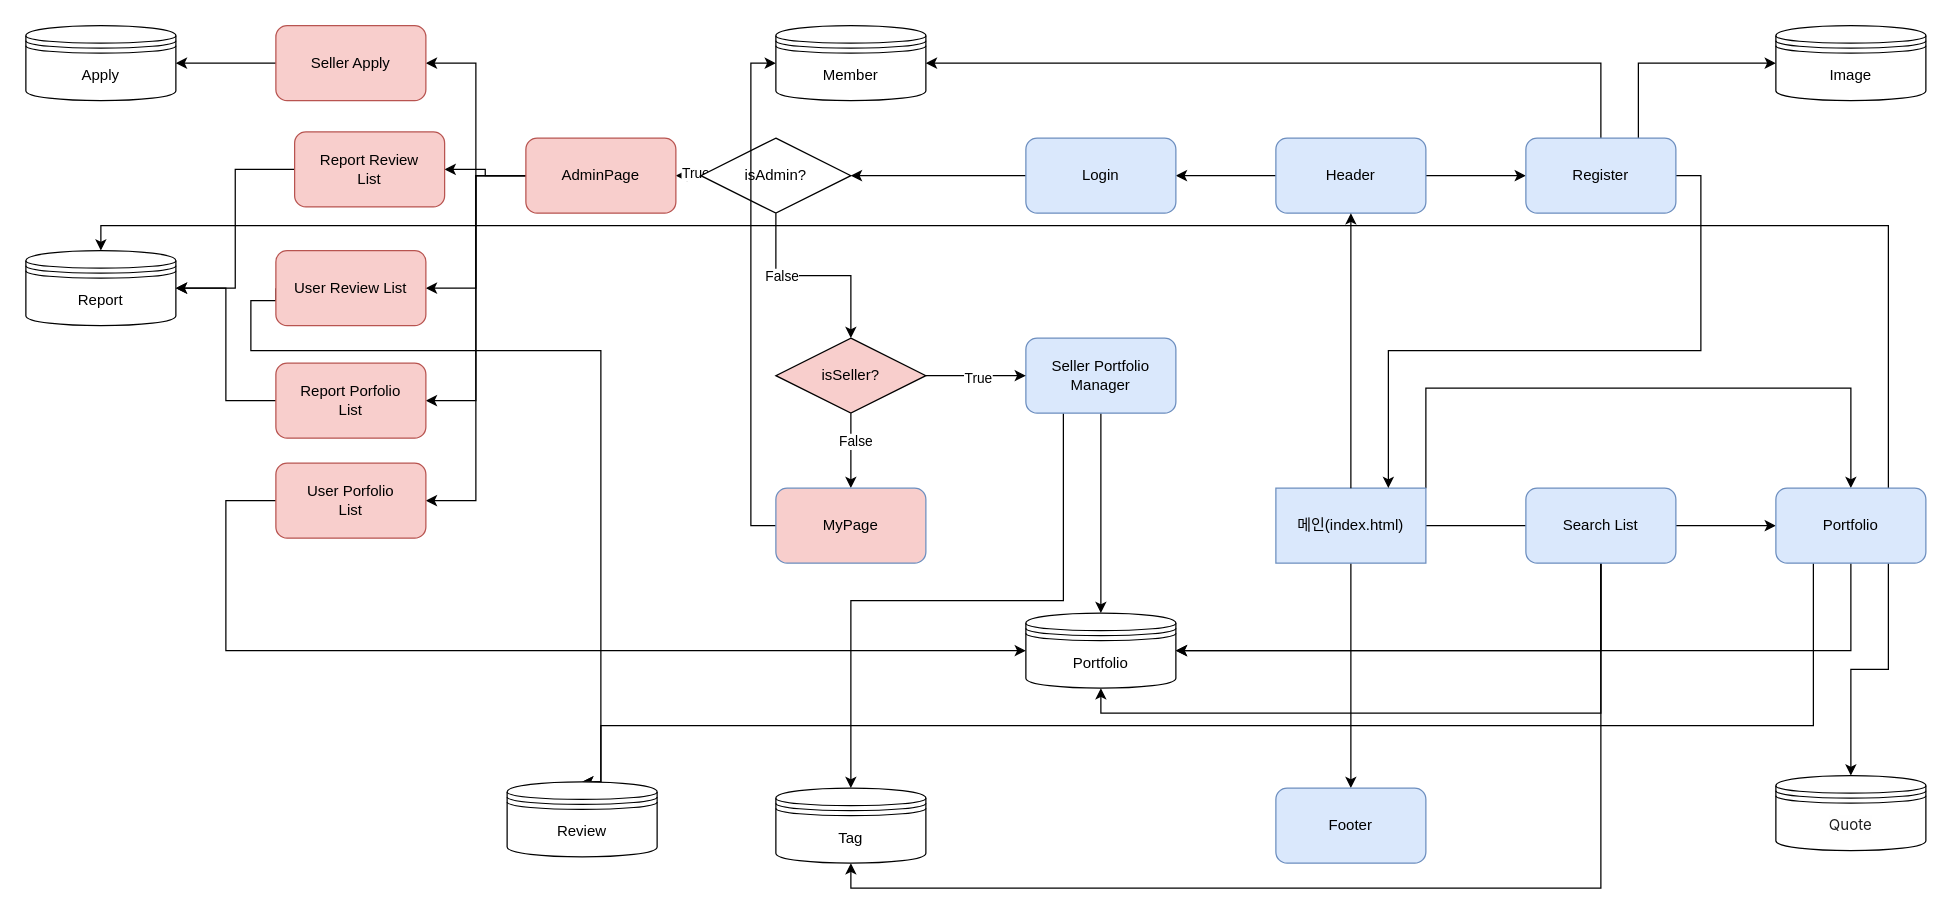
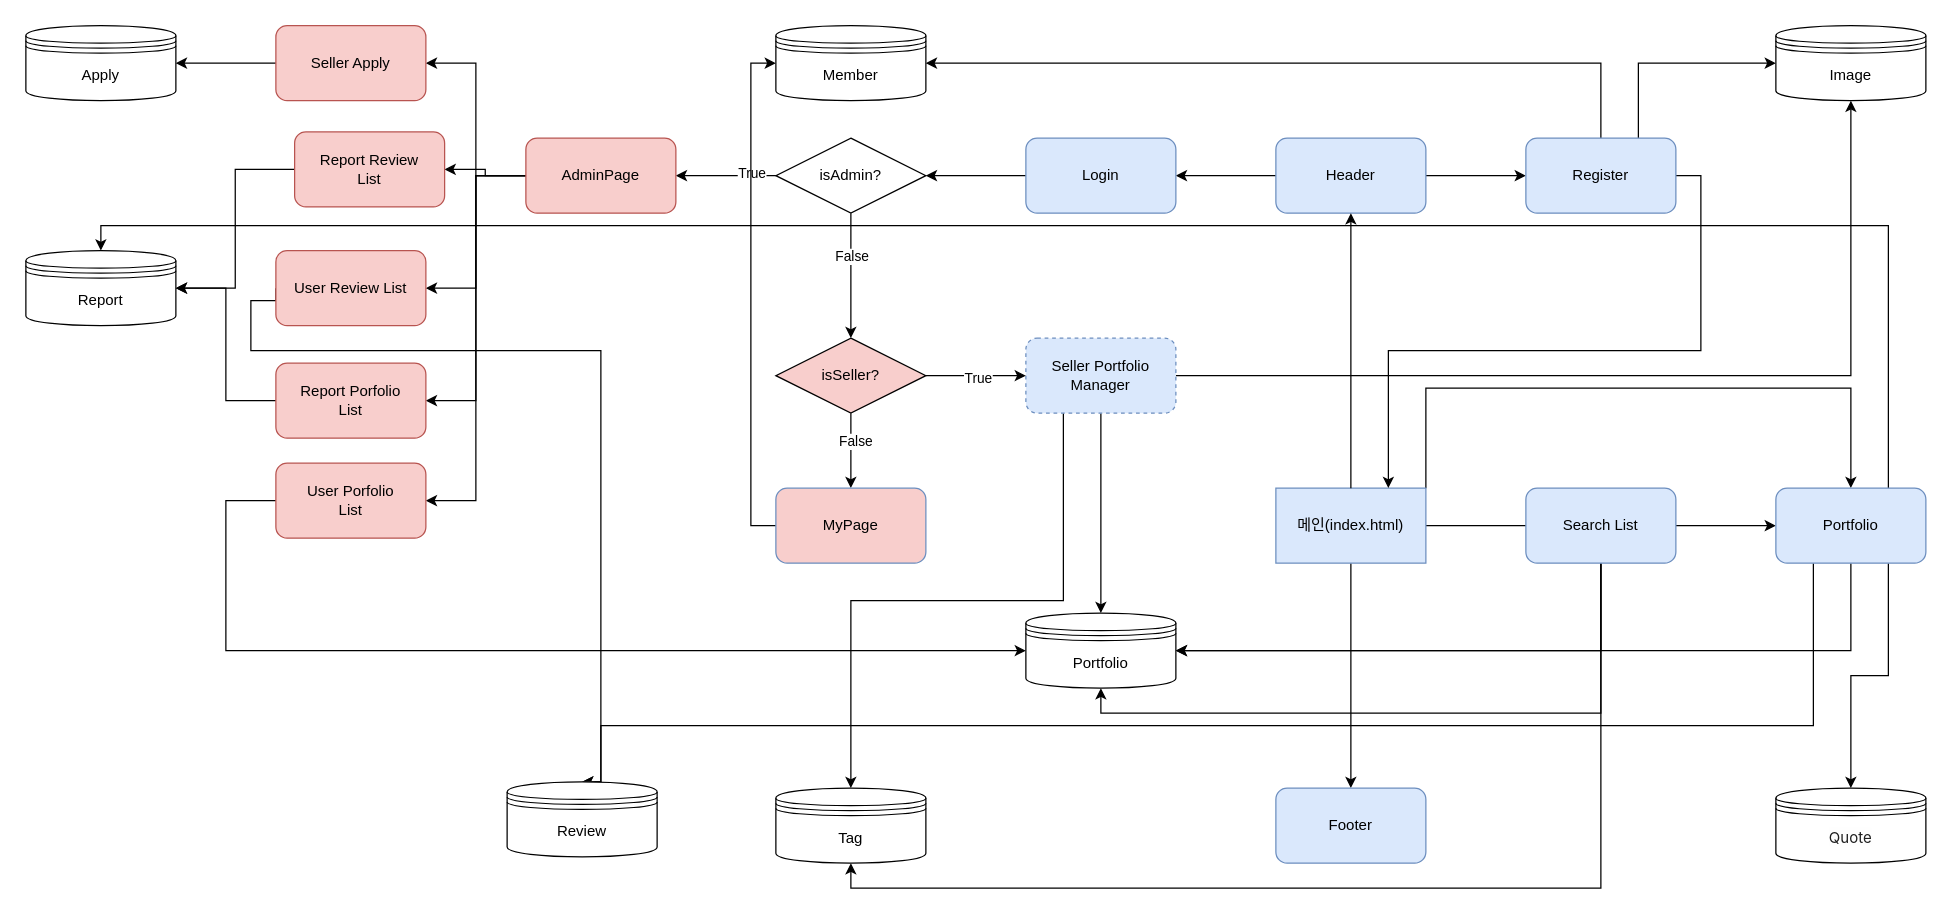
  <mxCell id="0" />
  <mxCell id="1" parent="0" />
  <mxCell id="2" style="edgeStyle=orthogonalEdgeStyle;rounded=0;orthogonalLoop=1;jettySize=auto;html=1;exitX=0.5;exitY=1;exitDx=0;exitDy=0;" edge="1" parent="1" source="5" target="9"><mxGeometry relative="1" as="geometry" /></mxCell>
  <mxCell id="3" style="edgeStyle=orthogonalEdgeStyle;rounded=0;orthogonalLoop=1;jettySize=auto;html=1;exitX=1;exitY=0.5;exitDx=0;exitDy=0;entryX=0;entryY=0.5;entryDx=0;entryDy=0;endArrow=none;" edge="1" parent="1" source="5" target="21"><mxGeometry relative="1" as="geometry" /></mxCell>
  <mxCell id="4" style="edgeStyle=orthogonalEdgeStyle;rounded=0;orthogonalLoop=1;jettySize=auto;html=1;exitX=1;exitY=0;exitDx=0;exitDy=0;entryX=0.5;entryY=0;entryDx=0;entryDy=0;" edge="1" parent="1" source="5" target="26"><mxGeometry relative="1" as="geometry"><Array as="points"><mxPoint x="1140" y="310" /><mxPoint x="1480" y="310" /></Array></mxGeometry></mxCell>
  <mxCell id="5" value="메인(index.html)" style="rounded=0;whiteSpace=wrap;html=1;fillColor=#dae8fc;strokeColor=#6c8ebf;" vertex="1" parent="1"><mxGeometry x="1020" y="390" width="120" height="60" as="geometry" /></mxCell>
  <mxCell id="6" style="edgeStyle=orthogonalEdgeStyle;rounded=0;orthogonalLoop=1;jettySize=auto;html=1;exitX=1;exitY=0.5;exitDx=0;exitDy=0;entryX=0;entryY=0.5;entryDx=0;entryDy=0;" edge="1" parent="1" source="8" target="16"><mxGeometry relative="1" as="geometry" /></mxCell>
  <mxCell id="7" style="edgeStyle=orthogonalEdgeStyle;rounded=0;orthogonalLoop=1;jettySize=auto;html=1;exitX=0;exitY=0.5;exitDx=0;exitDy=0;entryX=1;entryY=0.5;entryDx=0;entryDy=0;" edge="1" parent="1" source="8" target="12"><mxGeometry relative="1" as="geometry" /></mxCell>
  <mxCell id="8" value="Header" style="rounded=1;whiteSpace=wrap;html=1;fillColor=#dae8fc;strokeColor=#6c8ebf;" vertex="1" parent="1"><mxGeometry x="1020" y="110" width="120" height="60" as="geometry" /></mxCell>
  <mxCell id="9" value="Footer" style="rounded=1;whiteSpace=wrap;html=1;fillColor=#dae8fc;strokeColor=#6c8ebf;" vertex="1" parent="1"><mxGeometry x="1020" y="630" width="120" height="60" as="geometry" /></mxCell>
  <mxCell id="10" value="" style="endArrow=classic;html=1;rounded=0;exitX=0.5;exitY=0;exitDx=0;exitDy=0;entryX=0.5;entryY=1;entryDx=0;entryDy=0;" edge="1" parent="1" source="5" target="8"><mxGeometry width="50" height="50" relative="1" as="geometry"><mxPoint x="1060" y="410" as="sourcePoint" /><mxPoint x="1110" y="360" as="targetPoint" /></mxGeometry></mxCell>
  <mxCell id="11" style="edgeStyle=orthogonalEdgeStyle;rounded=0;orthogonalLoop=1;jettySize=auto;html=1;exitX=0;exitY=0.5;exitDx=0;exitDy=0;entryX=1;entryY=0.5;entryDx=0;entryDy=0;" edge="1" parent="1" source="12" target="35"><mxGeometry relative="1" as="geometry" /></mxCell>
  <mxCell id="12" value="Login" style="rounded=1;whiteSpace=wrap;html=1;fillColor=#dae8fc;strokeColor=#6c8ebf;" vertex="1" parent="1"><mxGeometry x="820" y="110" width="120" height="60" as="geometry" /></mxCell>
  <mxCell id="13" style="edgeStyle=orthogonalEdgeStyle;rounded=0;orthogonalLoop=1;jettySize=auto;html=1;exitX=1;exitY=0.5;exitDx=0;exitDy=0;entryX=0.75;entryY=0;entryDx=0;entryDy=0;" edge="1" parent="1" source="16" target="5"><mxGeometry relative="1" as="geometry" /></mxCell>
  <mxCell id="14" style="edgeStyle=orthogonalEdgeStyle;rounded=0;orthogonalLoop=1;jettySize=auto;html=1;exitX=0.5;exitY=0;exitDx=0;exitDy=0;entryX=1;entryY=0.5;entryDx=0;entryDy=0;" edge="1" parent="1" source="16" target="59"><mxGeometry relative="1" as="geometry" /></mxCell>
  <mxCell id="15" style="edgeStyle=orthogonalEdgeStyle;rounded=0;orthogonalLoop=1;jettySize=auto;html=1;exitX=0.75;exitY=0;exitDx=0;exitDy=0;entryX=0;entryY=0.5;entryDx=0;entryDy=0;" edge="1" parent="1" source="16" target="62"><mxGeometry relative="1" as="geometry" /></mxCell>
  <mxCell id="16" value="Register" style="rounded=1;whiteSpace=wrap;html=1;fillColor=#dae8fc;strokeColor=#6c8ebf;" vertex="1" parent="1"><mxGeometry x="1220" y="110" width="120" height="60" as="geometry" /></mxCell>
  <mxCell id="17" style="edgeStyle=orthogonalEdgeStyle;rounded=0;orthogonalLoop=1;jettySize=auto;html=1;exitX=1;exitY=0.5;exitDx=0;exitDy=0;entryX=0;entryY=0.5;entryDx=0;entryDy=0;" edge="1" parent="1" source="21" target="26"><mxGeometry relative="1" as="geometry" /></mxCell>
  <mxCell id="18" style="edgeStyle=orthogonalEdgeStyle;rounded=0;orthogonalLoop=1;jettySize=auto;html=1;exitX=0.5;exitY=1;exitDx=0;exitDy=0;entryX=1;entryY=0.5;entryDx=0;entryDy=0;" edge="1" parent="1" source="21" target="58"><mxGeometry relative="1" as="geometry" /></mxCell>
  <mxCell id="19" style="edgeStyle=orthogonalEdgeStyle;rounded=0;orthogonalLoop=1;jettySize=auto;html=1;exitX=0.5;exitY=1;exitDx=0;exitDy=0;entryX=0.5;entryY=1;entryDx=0;entryDy=0;" edge="1" parent="1" source="21" target="66"><mxGeometry relative="1" as="geometry" /></mxCell>
  <mxCell id="20" style="edgeStyle=orthogonalEdgeStyle;rounded=0;orthogonalLoop=1;jettySize=auto;html=1;exitX=0.5;exitY=1;exitDx=0;exitDy=0;entryX=0.5;entryY=1;entryDx=0;entryDy=0;" edge="1" parent="1" source="21" target="58"><mxGeometry relative="1" as="geometry" /></mxCell>
  <mxCell id="21" value="Search List" style="rounded=1;whiteSpace=wrap;html=1;fillColor=#dae8fc;strokeColor=#6c8ebf;" vertex="1" parent="1"><mxGeometry x="1220" y="390" width="120" height="60" as="geometry" /></mxCell>
  <mxCell id="22" style="edgeStyle=orthogonalEdgeStyle;rounded=0;orthogonalLoop=1;jettySize=auto;html=1;exitX=0.5;exitY=1;exitDx=0;exitDy=0;entryX=1;entryY=0.5;entryDx=0;entryDy=0;" edge="1" parent="1" source="26" target="58"><mxGeometry relative="1" as="geometry" /></mxCell>
  <mxCell id="23" style="edgeStyle=orthogonalEdgeStyle;rounded=0;orthogonalLoop=1;jettySize=auto;html=1;exitX=0.25;exitY=1;exitDx=0;exitDy=0;entryX=0.5;entryY=0;entryDx=0;entryDy=0;" edge="1" parent="1" source="26" target="60"><mxGeometry relative="1" as="geometry"><Array as="points"><mxPoint x="1450" y="580" /><mxPoint x="480" y="580" /></Array></mxGeometry></mxCell>
  <mxCell id="24" style="edgeStyle=orthogonalEdgeStyle;rounded=0;orthogonalLoop=1;jettySize=auto;html=1;exitX=0.75;exitY=0;exitDx=0;exitDy=0;entryX=0.5;entryY=0;entryDx=0;entryDy=0;" edge="1" parent="1" source="26" target="57"><mxGeometry relative="1" as="geometry" /></mxCell>
  <mxCell id="25" style="edgeStyle=orthogonalEdgeStyle;rounded=0;orthogonalLoop=1;jettySize=auto;html=1;exitX=0.75;exitY=1;exitDx=0;exitDy=0;entryX=0.5;entryY=0;entryDx=0;entryDy=0;" edge="1" parent="1" source="26" target="61"><mxGeometry relative="1" as="geometry" /></mxCell>
  <mxCell id="26" value="Portfolio" style="rounded=1;whiteSpace=wrap;html=1;fillColor=#dae8fc;strokeColor=#6c8ebf;" vertex="1" parent="1"><mxGeometry x="1420" y="390" width="120" height="60" as="geometry" /></mxCell>
  <mxCell id="27" style="edgeStyle=orthogonalEdgeStyle;rounded=0;orthogonalLoop=1;jettySize=auto;html=1;exitX=0.5;exitY=1;exitDx=0;exitDy=0;entryX=0.5;entryY=0;entryDx=0;entryDy=0;" edge="1" parent="1" source="30" target="58"><mxGeometry relative="1" as="geometry" /></mxCell>
+ <mxCell id="28" style="edgeStyle=orthogonalEdgeStyle;rounded=0;orthogonalLoop=1;jettySize=auto;html=1;exitX=1;exitY=0.5;exitDx=0;exitDy=0;entryX=0.5;entryY=1;entryDx=0;entryDy=0;" edge="1" parent="1" source="30" target="62"><mxGeometry relative="1" as="geometry" /></mxCell>
  <mxCell id="29" style="edgeStyle=orthogonalEdgeStyle;rounded=0;orthogonalLoop=1;jettySize=auto;html=1;exitX=0.25;exitY=1;exitDx=0;exitDy=0;entryX=0.5;entryY=0;entryDx=0;entryDy=0;" edge="1" parent="1" source="30" target="66"><mxGeometry relative="1" as="geometry" /></mxCell>
- <mxCell id="30" value="Seller Portfolio&lt;br&gt;Manager" style="rounded=1;whiteSpace=wrap;html=1;fillColor=#dae8fc;strokeColor=#6c8ebf;" vertex="1" parent="1"><mxGeometry x="820" y="270" width="120" height="60" as="geometry" /></mxCell>
+ <mxCell id="30" value="Seller Portfolio&lt;br&gt;Manager" style="rounded=1;whiteSpace=wrap;html=1;fillColor=#dae8fc;strokeColor=#6c8ebf;dashed=1;" vertex="1" parent="1"><mxGeometry x="820" y="270" width="120" height="60" as="geometry" /></mxCell>
  <mxCell id="31" style="edgeStyle=orthogonalEdgeStyle;rounded=0;orthogonalLoop=1;jettySize=auto;html=1;exitX=0;exitY=0.5;exitDx=0;exitDy=0;entryX=1;entryY=0.5;entryDx=0;entryDy=0;" edge="1" parent="1" source="35" target="41"><mxGeometry relative="1" as="geometry" /></mxCell>
  <mxCell id="32" value="True" style="edgeLabel;html=1;align=center;verticalAlign=middle;resizable=0;points=[];" vertex="1" connectable="0" parent="31"><mxGeometry x="-0.5" y="-3" relative="1" as="geometry"><mxPoint as="offset" /></mxGeometry></mxCell>
  <mxCell id="33" style="edgeStyle=orthogonalEdgeStyle;rounded=0;orthogonalLoop=1;jettySize=auto;html=1;exitX=0.5;exitY=1;exitDx=0;exitDy=0;entryX=0.5;entryY=0;entryDx=0;entryDy=0;" edge="1" parent="1" source="35" target="46"><mxGeometry relative="1" as="geometry" /></mxCell>
  <mxCell id="34" value="False" style="edgeLabel;html=1;align=center;verticalAlign=middle;resizable=0;points=[];" vertex="1" connectable="0" parent="33"><mxGeometry x="-0.32" relative="1" as="geometry"><mxPoint as="offset" /></mxGeometry></mxCell>
- <mxCell id="35" value="isAdmin?" style="rhombus;whiteSpace=wrap;html=1;" vertex="1" parent="1"><mxGeometry x="560" y="110" width="120" height="60" as="geometry" /></mxCell>
+ <mxCell id="35" value="isAdmin?" style="rhombus;whiteSpace=wrap;html=1;" vertex="1" parent="1"><mxGeometry x="620" y="110" width="120" height="60" as="geometry" /></mxCell>
  <mxCell id="36" style="edgeStyle=orthogonalEdgeStyle;rounded=0;orthogonalLoop=1;jettySize=auto;html=1;exitX=0;exitY=0.5;exitDx=0;exitDy=0;entryX=1;entryY=0.5;entryDx=0;entryDy=0;" edge="1" parent="1" source="41" target="50"><mxGeometry relative="1" as="geometry" /></mxCell>
  <mxCell id="37" style="edgeStyle=orthogonalEdgeStyle;rounded=0;orthogonalLoop=1;jettySize=auto;html=1;exitX=0;exitY=0.5;exitDx=0;exitDy=0;entryX=1;entryY=0.5;entryDx=0;entryDy=0;" edge="1" parent="1" source="41" target="54"><mxGeometry relative="1" as="geometry" /></mxCell>
  <mxCell id="38" style="edgeStyle=orthogonalEdgeStyle;rounded=0;orthogonalLoop=1;jettySize=auto;html=1;exitX=0;exitY=0.5;exitDx=0;exitDy=0;entryX=1;entryY=0.5;entryDx=0;entryDy=0;" edge="1" parent="1" source="41" target="52"><mxGeometry relative="1" as="geometry" /></mxCell>
  <mxCell id="39" style="edgeStyle=orthogonalEdgeStyle;rounded=0;orthogonalLoop=1;jettySize=auto;html=1;exitX=0;exitY=0.5;exitDx=0;exitDy=0;entryX=1;entryY=0.5;entryDx=0;entryDy=0;" edge="1" parent="1" source="41" target="56"><mxGeometry relative="1" as="geometry" /></mxCell>
  <mxCell id="40" style="edgeStyle=orthogonalEdgeStyle;rounded=0;orthogonalLoop=1;jettySize=auto;html=1;exitX=0;exitY=0.5;exitDx=0;exitDy=0;entryX=1;entryY=0.5;entryDx=0;entryDy=0;" edge="1" parent="1" source="41" target="64"><mxGeometry relative="1" as="geometry" /></mxCell>
  <mxCell id="41" value="AdminPage" style="rounded=1;whiteSpace=wrap;html=1;fillColor=#f8cecc;strokeColor=#b85450;" vertex="1" parent="1"><mxGeometry x="420" y="110" width="120" height="60" as="geometry" /></mxCell>
  <mxCell id="42" style="edgeStyle=orthogonalEdgeStyle;rounded=0;orthogonalLoop=1;jettySize=auto;html=1;exitX=0.5;exitY=1;exitDx=0;exitDy=0;entryX=0.5;entryY=0;entryDx=0;entryDy=0;" edge="1" parent="1" source="46" target="48"><mxGeometry relative="1" as="geometry" /></mxCell>
  <mxCell id="43" value="False" style="edgeLabel;html=1;align=center;verticalAlign=middle;resizable=0;points=[];" vertex="1" connectable="0" parent="42"><mxGeometry x="-0.28" y="3" relative="1" as="geometry"><mxPoint as="offset" /></mxGeometry></mxCell>
  <mxCell id="44" style="edgeStyle=orthogonalEdgeStyle;rounded=0;orthogonalLoop=1;jettySize=auto;html=1;exitX=1;exitY=0.5;exitDx=0;exitDy=0;entryX=0;entryY=0.5;entryDx=0;entryDy=0;" edge="1" parent="1" source="46" target="30"><mxGeometry relative="1" as="geometry" /></mxCell>
  <mxCell id="45" value="True" style="edgeLabel;html=1;align=center;verticalAlign=middle;resizable=0;points=[];" vertex="1" connectable="0" parent="44"><mxGeometry x="0.025" y="-1" relative="1" as="geometry"><mxPoint as="offset" /></mxGeometry></mxCell>
  <mxCell id="46" value="isSeller?" style="rhombus;whiteSpace=wrap;html=1;fillColor=#f8cecc;" vertex="1" parent="1"><mxGeometry x="620" y="270" width="120" height="60" as="geometry" /></mxCell>
  <mxCell id="47" style="edgeStyle=orthogonalEdgeStyle;rounded=0;orthogonalLoop=1;jettySize=auto;html=1;exitX=0;exitY=0.5;exitDx=0;exitDy=0;entryX=0;entryY=0.5;entryDx=0;entryDy=0;" edge="1" parent="1" source="48" target="59"><mxGeometry relative="1" as="geometry" /></mxCell>
  <mxCell id="48" value="MyPage" style="rounded=1;whiteSpace=wrap;html=1;fillColor=#f8cecc;strokeColor=#6c8ebf;" vertex="1" parent="1"><mxGeometry x="620" y="390" width="120" height="60" as="geometry" /></mxCell>
  <mxCell id="49" style="edgeStyle=orthogonalEdgeStyle;rounded=0;orthogonalLoop=1;jettySize=auto;html=1;exitX=0;exitY=0.5;exitDx=0;exitDy=0;entryX=1;entryY=0.5;entryDx=0;entryDy=0;" edge="1" parent="1" source="50" target="57"><mxGeometry relative="1" as="geometry" /></mxCell>
  <mxCell id="50" value="Report Review&lt;div&gt;List&lt;/div&gt;" style="rounded=1;whiteSpace=wrap;html=1;fillColor=#f8cecc;strokeColor=#b85450;" vertex="1" parent="1"><mxGeometry x="235" y="105" width="120" height="60" as="geometry" /></mxCell>
  <mxCell id="51" style="edgeStyle=orthogonalEdgeStyle;rounded=0;orthogonalLoop=1;jettySize=auto;html=1;exitX=0;exitY=0.5;exitDx=0;exitDy=0;entryX=1;entryY=0.5;entryDx=0;entryDy=0;" edge="1" parent="1" source="52" target="57"><mxGeometry relative="1" as="geometry" /></mxCell>
  <mxCell id="52" value="Report Porfolio&lt;div&gt;List&lt;/div&gt;" style="rounded=1;whiteSpace=wrap;html=1;fillColor=#f8cecc;strokeColor=#b85450;" vertex="1" parent="1"><mxGeometry x="220" y="290" width="120" height="60" as="geometry" /></mxCell>
  <mxCell id="53" style="edgeStyle=orthogonalEdgeStyle;rounded=0;orthogonalLoop=1;jettySize=auto;html=1;exitX=0;exitY=0.5;exitDx=0;exitDy=0;entryX=0.5;entryY=0;entryDx=0;entryDy=0;" edge="1" parent="1" source="54" target="60"><mxGeometry relative="1" as="geometry"><Array as="points"><mxPoint x="200" y="240" /><mxPoint x="200" y="280" /><mxPoint x="480" y="280" /></Array></mxGeometry></mxCell>
  <mxCell id="54" value="User Review&amp;nbsp;&lt;span style=&quot;background-color: initial;&quot;&gt;List&lt;/span&gt;" style="rounded=1;whiteSpace=wrap;html=1;fillColor=#f8cecc;strokeColor=#b85450;" vertex="1" parent="1"><mxGeometry x="220" y="200" width="120" height="60" as="geometry" /></mxCell>
  <mxCell id="55" style="edgeStyle=orthogonalEdgeStyle;rounded=0;orthogonalLoop=1;jettySize=auto;html=1;exitX=0;exitY=0.5;exitDx=0;exitDy=0;entryX=0;entryY=0.5;entryDx=0;entryDy=0;" edge="1" parent="1" source="56" target="58"><mxGeometry relative="1" as="geometry"><Array as="points"><mxPoint x="180" y="400" /><mxPoint x="180" y="520" /></Array></mxGeometry></mxCell>
  <mxCell id="56" value="User Porfolio&lt;div&gt;List&lt;/div&gt;" style="rounded=1;whiteSpace=wrap;html=1;fillColor=#f8cecc;strokeColor=#b85450;" vertex="1" parent="1"><mxGeometry x="220" y="370" width="120" height="60" as="geometry" /></mxCell>
  <mxCell id="57" value="Report" style="shape=datastore;whiteSpace=wrap;html=1;" vertex="1" parent="1"><mxGeometry x="20" y="200" width="120" height="60" as="geometry" /></mxCell>
  <mxCell id="58" value="Portfolio" style="shape=datastore;whiteSpace=wrap;html=1;" vertex="1" parent="1"><mxGeometry x="820" y="490" width="120" height="60" as="geometry" /></mxCell>
  <mxCell id="59" value="Member" style="shape=datastore;whiteSpace=wrap;html=1;" vertex="1" parent="1"><mxGeometry x="620" y="20" width="120" height="60" as="geometry" /></mxCell>
  <mxCell id="60" value="Review" style="shape=datastore;whiteSpace=wrap;html=1;" vertex="1" parent="1"><mxGeometry x="405" y="625" width="120" height="60" as="geometry" /></mxCell>
- <mxCell id="61" value="&lt;span style=&quot;color: rgb(31, 31, 31); font-family: &amp;quot;Pretendard Variable&amp;quot;, Pretendard, &amp;quot;Noto Sans SC&amp;quot;, -apple-system, BlinkMacSystemFont, system-ui, Roboto, &amp;quot;Helvetica Neue&amp;quot;, &amp;quot;Segoe UI&amp;quot;, &amp;quot;Apple SD Gothic Neo&amp;quot;, &amp;quot;Noto Sans KR&amp;quot;, &amp;quot;Malgun Gothic&amp;quot;, &amp;quot;Apple Color Emoji&amp;quot;, &amp;quot;Segoe UI Emoji&amp;quot;, &amp;quot;Segoe UI Symbol&amp;quot;, sans-serif; text-align: start; background-color: rgb(254, 254, 254);&quot;&gt;&lt;font style=&quot;font-size: 12px;&quot;&gt;Quote&lt;/font&gt;&lt;/span&gt;" style="shape=datastore;whiteSpace=wrap;html=1;" vertex="1" parent="1"><mxGeometry x="1420" y="620" width="120" height="60" as="geometry" /></mxCell>
+ <mxCell id="61" value="&lt;span style=&quot;color: rgb(31, 31, 31); font-family: &amp;quot;Pretendard Variable&amp;quot;, Pretendard, &amp;quot;Noto Sans SC&amp;quot;, -apple-system, BlinkMacSystemFont, system-ui, Roboto, &amp;quot;Helvetica Neue&amp;quot;, &amp;quot;Segoe UI&amp;quot;, &amp;quot;Apple SD Gothic Neo&amp;quot;, &amp;quot;Noto Sans KR&amp;quot;, &amp;quot;Malgun Gothic&amp;quot;, &amp;quot;Apple Color Emoji&amp;quot;, &amp;quot;Segoe UI Emoji&amp;quot;, &amp;quot;Segoe UI Symbol&amp;quot;, sans-serif; text-align: start; background-color: rgb(254, 254, 254);&quot;&gt;&lt;font style=&quot;font-size: 12px;&quot;&gt;Quote&lt;/font&gt;&lt;/span&gt;" style="shape=datastore;whiteSpace=wrap;html=1;" vertex="1" parent="1"><mxGeometry x="1420" y="630" width="120" height="60" as="geometry" /></mxCell>
  <mxCell id="62" value="Image" style="shape=datastore;whiteSpace=wrap;html=1;" vertex="1" parent="1"><mxGeometry x="1420" y="20" width="120" height="60" as="geometry" /></mxCell>
  <mxCell id="63" style="edgeStyle=orthogonalEdgeStyle;rounded=0;orthogonalLoop=1;jettySize=auto;html=1;exitX=0;exitY=0.5;exitDx=0;exitDy=0;entryX=1;entryY=0.5;entryDx=0;entryDy=0;" edge="1" parent="1" source="64" target="65"><mxGeometry relative="1" as="geometry" /></mxCell>
  <mxCell id="64" value="Seller Apply" style="rounded=1;whiteSpace=wrap;html=1;fillColor=#f8cecc;strokeColor=#b85450;" vertex="1" parent="1"><mxGeometry x="220" y="20" width="120" height="60" as="geometry" /></mxCell>
  <mxCell id="65" value="Apply" style="shape=datastore;whiteSpace=wrap;html=1;" vertex="1" parent="1"><mxGeometry x="20" y="20" width="120" height="60" as="geometry" /></mxCell>
  <mxCell id="66" value="Tag" style="shape=datastore;whiteSpace=wrap;html=1;" vertex="1" parent="1"><mxGeometry x="620" y="630" width="120" height="60" as="geometry" /></mxCell>
